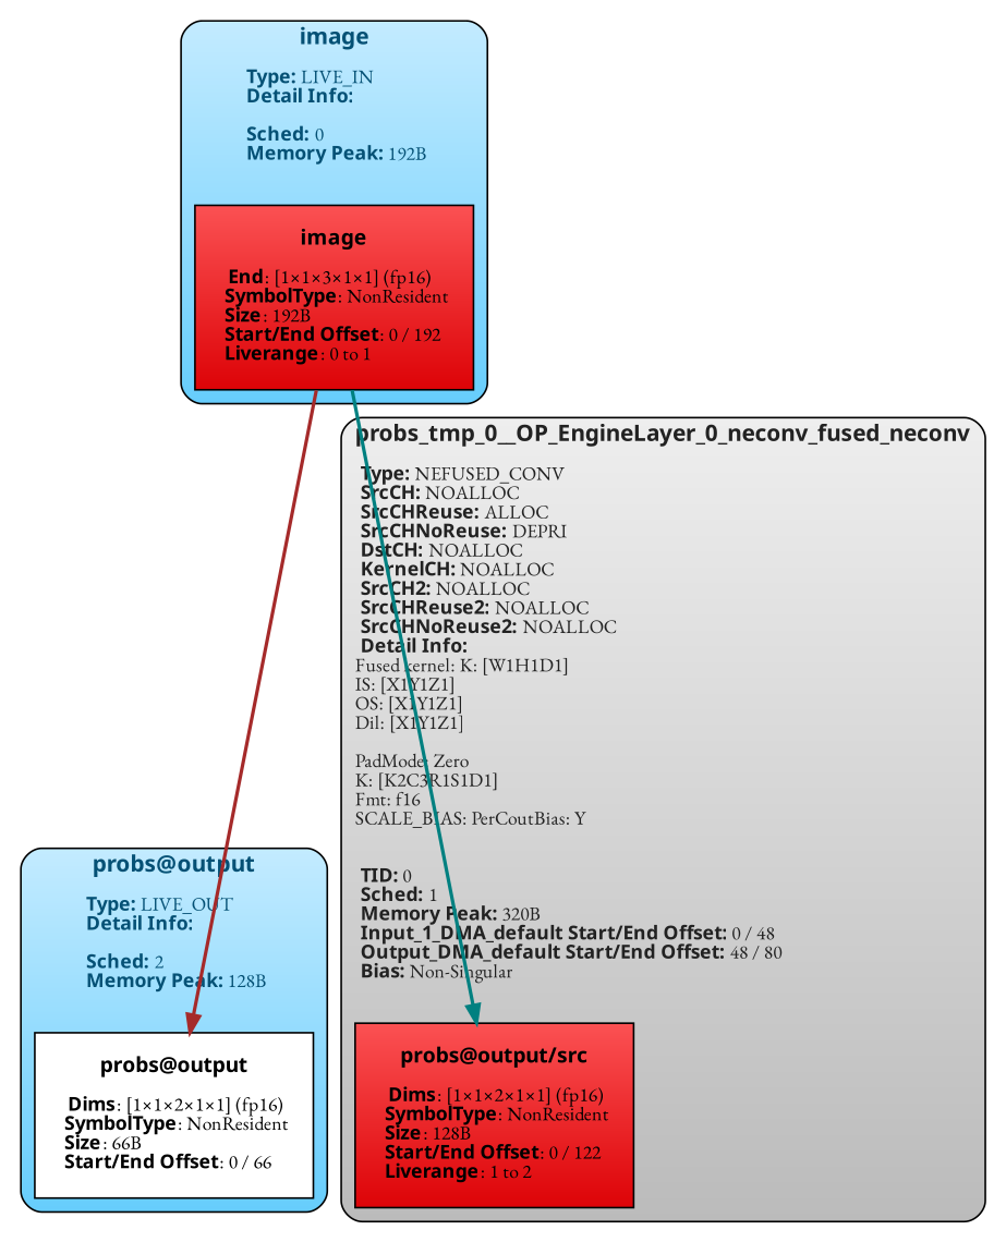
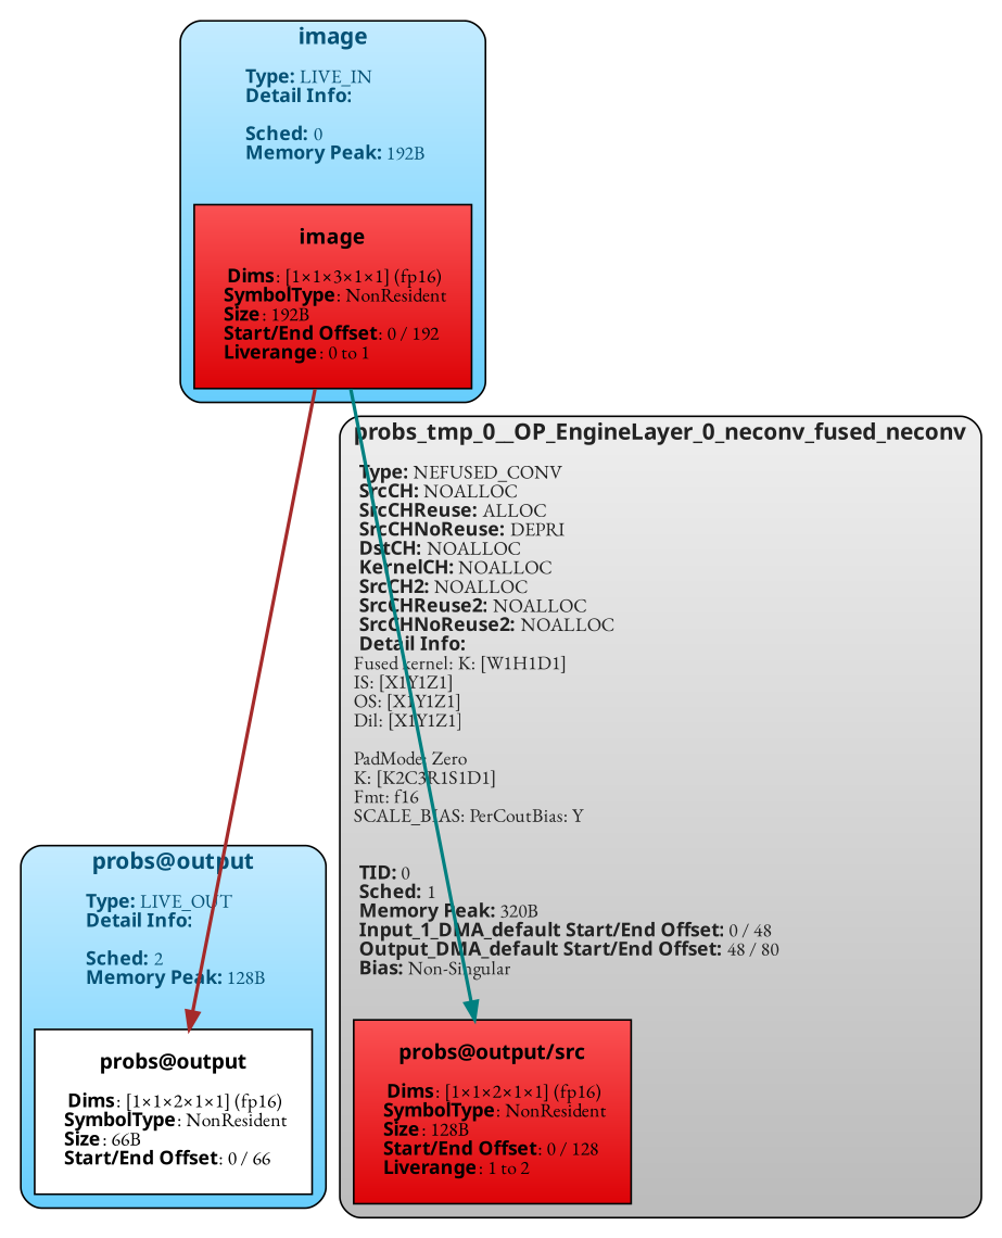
  digraph {
    compound=true
    fontname="EB Garamond"
    node [fillcolor="#FB5153:#DD0307" fontname="EB Garamond" fontsize=11 gradientangle=270 margin=.2 shape=box style=filled]
    edge [fontname="EB Garamond" style=bold]
-   n1 [label=<<font point-size='12' face='Arial Rounded MT Bold'>image</font><br/><br align='left'/>  <font face='Arial Rounded MT Bold'>End</font>: [1×1×3×1×1] (fp16)<br align='left'/> <font face='Arial Rounded MT Bold'>SymbolType</font>: NonResident<br align='left'/> <font face='Arial Rounded MT Bold'>Size</font>: 192B<br align='left'/> <font face='Arial Rounded MT Bold'>Start/End Offset</font>: 0 / 192<br align='left'/> <font face='Arial Rounded MT Bold'>Liverange</font>: 0 to 1<br align='left'/>>]
+   n1 [label=<<font point-size='12' face='Arial Rounded MT Bold'>image</font><br/><br align='left'/>  <font face='Arial Rounded MT Bold'>Dims</font>: [1×1×3×1×1] (fp16)<br align='left'/> <font face='Arial Rounded MT Bold'>SymbolType</font>: NonResident<br align='left'/> <font face='Arial Rounded MT Bold'>Size</font>: 192B<br align='left'/> <font face='Arial Rounded MT Bold'>Start/End Offset</font>: 0 / 192<br align='left'/> <font face='Arial Rounded MT Bold'>Liverange</font>: 0 to 1<br align='left'/>>]
    n2 [fillcolor=white label=<<font point-size='12' face='Arial Rounded MT Bold'>probs@output</font><br/><br align='left'/>  <font face='Arial Rounded MT Bold'>Dims</font>: [1×1×2×1×1] (fp16)<br align='left'/> <font face='Arial Rounded MT Bold'>SymbolType</font>: NonResident<br align='left'/> <font face='Arial Rounded MT Bold'>Size</font>: 66B<br align='left'/> <font face='Arial Rounded MT Bold'>Start/End Offset</font>: 0 / 66<br align='left'/>>]
-   n3 [label=<<font point-size='12' face='Arial Rounded MT Bold'>probs@output/src</font><br/><br align='left'/>  <font face='Arial Rounded MT Bold'>Dims</font>: [1×1×2×1×1] (fp16)<br align='left'/> <font face='Arial Rounded MT Bold'>SymbolType</font>: NonResident<br align='left'/> <font face='Arial Rounded MT Bold'>Size</font>: 128B<br align='left'/> <font face='Arial Rounded MT Bold'>Start/End Offset</font>: 0 / 122<br align='left'/> <font face='Arial Rounded MT Bold'>Liverange</font>: 1 to 2<br align='left'/>>]
+   n3 [label=<<font point-size='12' face='Arial Rounded MT Bold'>probs@output/src</font><br/><br align='left'/>  <font face='Arial Rounded MT Bold'>Dims</font>: [1×1×2×1×1] (fp16)<br align='left'/> <font face='Arial Rounded MT Bold'>SymbolType</font>: NonResident<br align='left'/> <font face='Arial Rounded MT Bold'>Size</font>: 128B<br align='left'/> <font face='Arial Rounded MT Bold'>Start/End Offset</font>: 0 / 128<br align='left'/> <font face='Arial Rounded MT Bold'>Liverange</font>: 1 to 2<br align='left'/>>]
    subgraph cluster_1 {
      bgcolor="#66CDFC:#C3EBFF"
      fontcolor="#055175"
      fontsize=11
      gradientangle=90
      label=<<font point-size='13' face='Arial Rounded MT Bold'>image</font><br/><br align='left'/> <font face='Arial Rounded MT Bold'>Type:</font> LIVE_IN<br align='left'/> <font face='Arial Rounded MT Bold'>Detail Info:</font> <br align='left'/><br align='left'/> <font face='Arial Rounded MT Bold'>Sched:</font> 0<br align='left'/> <font face='Arial Rounded MT Bold'>Memory Peak:</font> 192B<br align='left'/> >
      style=rounded
      n1
    }
    subgraph cluster_2 {
      bgcolor="#66CDFC:#C3EBFF"
      fontcolor="#055175"
      fontsize=11
      gradientangle=90
      label=<<font point-size='13' face='Arial Rounded MT Bold'>probs@output</font><br/><br align='left'/> <font face='Arial Rounded MT Bold'>Type:</font> LIVE_OUT<br align='left'/> <font face='Arial Rounded MT Bold'>Detail Info:</font> <br align='left'/><br align='left'/> <font face='Arial Rounded MT Bold'>Sched:</font> 2<br align='left'/> <font face='Arial Rounded MT Bold'>Memory Peak:</font> 128B<br align='left'/> >
      style=rounded
      n2
    }
    subgraph cluster_3 {
      bgcolor="#BBBBBB:#EEEEEE"
      fontcolor="#222222"
      fontsize=11
      gradientangle=90
      label=<<font point-size='13' face='Arial Rounded MT Bold'>probs_tmp_0__OP_EngineLayer_0_neconv_fused_neconv</font><br/><br align='left'/> <font face='Arial Rounded MT Bold'>Type:</font> NEFUSED_CONV<br align='left'/> <font face='Arial Rounded MT Bold'>SrcCH:</font> NOALLOC<br align='left'/> <font face='Arial Rounded MT Bold'>SrcCHReuse:</font> ALLOC<br align='left'/> <font face='Arial Rounded MT Bold'>SrcCHNoReuse:</font> DEPRI<br align='left'/> <font face='Arial Rounded MT Bold'>DstCH:</font> NOALLOC<br align='left'/> <font face='Arial Rounded MT Bold'>KernelCH:</font> NOALLOC<br align='left'/> <font face='Arial Rounded MT Bold'>SrcCH2:</font> NOALLOC<br align='left'/> <font face='Arial Rounded MT Bold'>SrcCHReuse2:</font> NOALLOC<br align='left'/> <font face='Arial Rounded MT Bold'>SrcCHNoReuse2:</font> NOALLOC<br align='left'/> <font face='Arial Rounded MT Bold'>Detail Info:</font> <br align='left'/>Fused kernel: K: [W1H1D1]<br align='left'/>IS: [X1Y1Z1]<br align='left'/>OS: [X1Y1Z1]<br align='left'/>Dil: [X1Y1Z1]<br align='left'/><br align='left'/>PadMode: Zero<br align='left'/>K: [K2C3R1S1D1]<br align='left'/>Fmt: f16<br align='left'/>SCALE_BIAS: PerCoutBias: Y<br align='left'/><br align='left'/><br align='left'/> <font face='Arial Rounded MT Bold'>TID:</font> 0<br align='left'/> <font face='Arial Rounded MT Bold'>Sched:</font> 1<br align='left'/> <font face='Arial Rounded MT Bold'>Memory Peak:</font> 320B<br align='left'/> <font face='Arial Rounded MT Bold'>Input_1_DMA_default Start/End Offset:</font> 0 / 48<br align='left'/> <font face='Arial Rounded MT Bold'>Output_DMA_default Start/End Offset:</font> 48 / 80<br align='left'/> <font face='Arial Rounded MT Bold'>Bias:</font> Non-Singular<br align='left'/> >
      style=rounded
      n3
    }
    n1 -> n2 [color=brown]
    n1 -> n3 [color=teal]
  }
